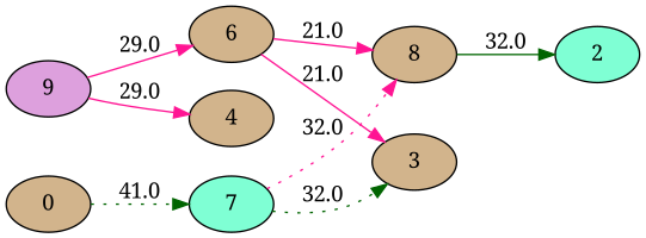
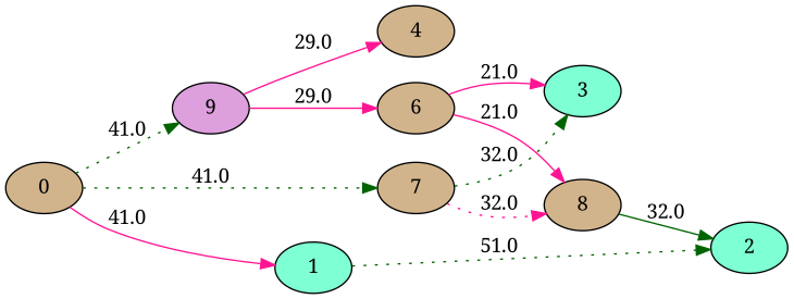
  digraph {
    fontname="Noto Serif"
    rankdir=LR
    splines=true
    node [fillcolor=tan fontname="Noto Serif" style=filled]
    edge [color=deeppink fontname="Noto Serif" style=solid]
    9 [fillcolor=plum]
    4
    6
    8
-   3
+   3 [fillcolor=aquamarine]
    2 [fillcolor=aquamarine]
-   7 [fillcolor=aquamarine]
+   7
+   1 [fillcolor=aquamarine]
    0
    9 -> 4 [label=29.0]
    9 -> 6 [label=29.0]
    6 -> 8 [label=21.0]
    6 -> 3 [label=21.0]
    8 -> 2 [color=darkgreen label=32.0]
    7 -> 8 [label=32.0 style=dotted]
    7 -> 3 [color=darkgreen label=32.0 style=dotted]
+   1 -> 2 [color=darkgreen label=51.0 style=dotted]
+   0 -> 9 [color=darkgreen label=41.0 style=dotted]
    0 -> 7 [color=darkgreen label=41.0 style=dotted]
+   0 -> 1 [label=41.0]
  }
